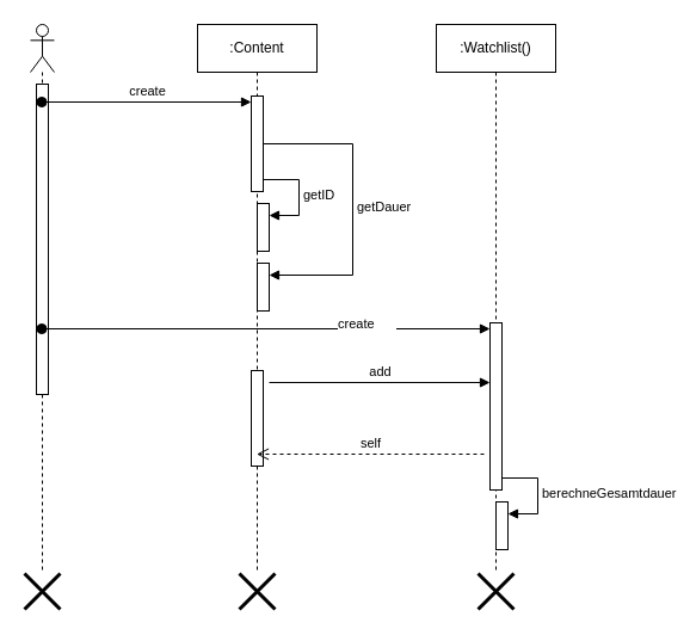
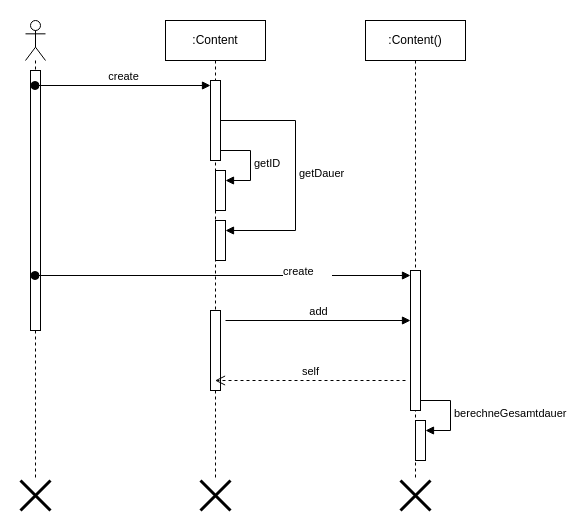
  <mxCell id="0" />
  <mxCell id="1" parent="0" />
  <mxCell id="2" value="" style="shape=umlLifeline;perimeter=lifelinePerimeter;whiteSpace=wrap;html=1;container=1;dropTarget=0;collapsible=0;recursiveResize=0;outlineConnect=0;portConstraint=eastwest;newEdgeStyle={&quot;curved&quot;:0,&quot;rounded&quot;:0};participant=umlActor;" vertex="1" parent="1"><mxGeometry x="25" y="20" width="20" height="460" as="geometry" /></mxCell>
  <mxCell id="3" value="" style="html=1;points=[[0,0,0,0,5],[0,1,0,0,-5],[1,0,0,0,5],[1,1,0,0,-5]];perimeter=orthogonalPerimeter;outlineConnect=0;targetShapes=umlLifeline;portConstraint=eastwest;newEdgeStyle={&quot;curved&quot;:0,&quot;rounded&quot;:0};" vertex="1" parent="2"><mxGeometry x="5" y="50" width="10" height="260" as="geometry" /></mxCell>
  <mxCell id="4" value=":Content" style="shape=umlLifeline;perimeter=lifelinePerimeter;whiteSpace=wrap;html=1;container=1;dropTarget=0;collapsible=0;recursiveResize=0;outlineConnect=0;portConstraint=eastwest;newEdgeStyle={&quot;curved&quot;:0,&quot;rounded&quot;:0};" vertex="1" parent="1"><mxGeometry x="165" y="20" width="100" height="460" as="geometry" /></mxCell>
  <mxCell id="5" value="" style="html=1;points=[[0,0,0,0,5],[0,1,0,0,-5],[1,0,0,0,5],[1,1,0,0,-5]];perimeter=orthogonalPerimeter;outlineConnect=0;targetShapes=umlLifeline;portConstraint=eastwest;newEdgeStyle={&quot;curved&quot;:0,&quot;rounded&quot;:0};" vertex="1" parent="4"><mxGeometry x="45" y="60" width="10" height="80" as="geometry" /></mxCell>
  <mxCell id="6" value="" style="html=1;points=[[0,0,0,0,5],[0,1,0,0,-5],[1,0,0,0,5],[1,1,0,0,-5]];perimeter=orthogonalPerimeter;outlineConnect=0;targetShapes=umlLifeline;portConstraint=eastwest;newEdgeStyle={&quot;curved&quot;:0,&quot;rounded&quot;:0};" vertex="1" parent="4"><mxGeometry x="50" y="150" width="10" height="40" as="geometry" /></mxCell>
  <mxCell id="7" value="getID" style="html=1;align=left;spacingLeft=2;endArrow=block;rounded=0;edgeStyle=orthogonalEdgeStyle;curved=0;rounded=0;" edge="1" target="6" parent="4"><mxGeometry x="0.012" relative="1" as="geometry"><mxPoint x="55" y="130" as="sourcePoint" /><Array as="points"><mxPoint x="85" y="160" /></Array><mxPoint as="offset" /></mxGeometry></mxCell>
  <mxCell id="8" value="" style="html=1;points=[[0,0,0,0,5],[0,1,0,0,-5],[1,0,0,0,5],[1,1,0,0,-5]];perimeter=orthogonalPerimeter;outlineConnect=0;targetShapes=umlLifeline;portConstraint=eastwest;newEdgeStyle={&quot;curved&quot;:0,&quot;rounded&quot;:0};" vertex="1" parent="4"><mxGeometry x="50" y="200" width="10" height="40" as="geometry" /></mxCell>
  <mxCell id="9" value="getDauer" style="html=1;align=left;spacingLeft=2;endArrow=block;rounded=0;edgeStyle=orthogonalEdgeStyle;curved=0;rounded=0;" edge="1" target="8" parent="4" source="10"><mxGeometry relative="1" as="geometry"><mxPoint x="55" y="180" as="sourcePoint" /><Array as="points"><mxPoint x="130" y="100" /><mxPoint x="130" y="210" /></Array></mxGeometry></mxCell>
  <mxCell id="10" value="" style="html=1;points=[[0,0,0,0,5],[0,1,0,0,-5],[1,0,0,0,5],[1,1,0,0,-5]];perimeter=orthogonalPerimeter;outlineConnect=0;targetShapes=umlLifeline;portConstraint=eastwest;newEdgeStyle={&quot;curved&quot;:0,&quot;rounded&quot;:0};" vertex="1" parent="4"><mxGeometry x="45" y="60" width="10" height="80" as="geometry" /></mxCell>
  <mxCell id="11" value="" style="html=1;points=[[0,0,0,0,5],[0,1,0,0,-5],[1,0,0,0,5],[1,1,0,0,-5]];perimeter=orthogonalPerimeter;outlineConnect=0;targetShapes=umlLifeline;portConstraint=eastwest;newEdgeStyle={&quot;curved&quot;:0,&quot;rounded&quot;:0};" vertex="1" parent="4"><mxGeometry x="45" y="290" width="10" height="80" as="geometry" /></mxCell>
- <mxCell id="12" value=":Watchlist()" style="shape=umlLifeline;whiteSpace=wrap;html=1;container=1;dropTarget=0;collapsible=0;recursiveResize=0;outlineConnect=0;portConstraint=eastwest;newEdgeStyle={&quot;curved&quot;:0,&quot;rounded&quot;:0};points=[[0,0,0,0,5],[0,1,0,0,-5],[1,0,0,0,5],[1,1,0,0,-5]];perimeter=rectanglePerimeter;targetShapes=umlLifeline;participant=label;" vertex="1" parent="1"><mxGeometry x="365" y="20" width="100" height="460" as="geometry" /></mxCell>
+ <mxCell id="12" value=":Content()" style="shape=umlLifeline;whiteSpace=wrap;html=1;container=1;dropTarget=0;collapsible=0;recursiveResize=0;outlineConnect=0;portConstraint=eastwest;newEdgeStyle={&quot;curved&quot;:0,&quot;rounded&quot;:0};points=[[0,0,0,0,5],[0,1,0,0,-5],[1,0,0,0,5],[1,1,0,0,-5]];perimeter=rectanglePerimeter;targetShapes=umlLifeline;participant=label;" vertex="1" parent="1"><mxGeometry x="365" y="20" width="100" height="460" as="geometry" /></mxCell>
  <mxCell id="13" value="" style="html=1;points=[[0,0,0,0,5],[0,1,0,0,-5],[1,0,0,0,5],[1,1,0,0,-5]];perimeter=orthogonalPerimeter;outlineConnect=0;targetShapes=umlLifeline;portConstraint=eastwest;newEdgeStyle={&quot;curved&quot;:0,&quot;rounded&quot;:0};" vertex="1" parent="12"><mxGeometry x="45" y="250" width="10" height="140" as="geometry" /></mxCell>
  <mxCell id="14" value="" style="html=1;points=[[0,0,0,0,5],[0,1,0,0,-5],[1,0,0,0,5],[1,1,0,0,-5]];perimeter=orthogonalPerimeter;outlineConnect=0;targetShapes=umlLifeline;portConstraint=eastwest;newEdgeStyle={&quot;curved&quot;:0,&quot;rounded&quot;:0};" vertex="1" parent="12"><mxGeometry x="50" y="400" width="10" height="40" as="geometry" /></mxCell>
  <mxCell id="15" value="berechneGesamtdauer&lt;span style=&quot;white-space: pre;&quot;&gt;&#09;&lt;/span&gt;" style="html=1;align=left;spacingLeft=2;endArrow=block;rounded=0;edgeStyle=orthogonalEdgeStyle;curved=0;rounded=0;" edge="1" target="14" parent="12"><mxGeometry relative="1" as="geometry"><mxPoint x="55" y="380" as="sourcePoint" /><Array as="points"><mxPoint x="85" y="410" /></Array></mxGeometry></mxCell>
  <mxCell id="16" value="create" style="html=1;verticalAlign=bottom;startArrow=oval;endArrow=block;startSize=8;curved=0;rounded=0;entryX=0;entryY=0;entryDx=0;entryDy=5;" edge="1" target="10" parent="1" source="2"><mxGeometry relative="1" as="geometry"><mxPoint x="140" y="85" as="sourcePoint" /></mxGeometry></mxCell>
  <mxCell id="17" value="create&lt;span style=&quot;white-space: pre;&quot;&gt;&#09;&lt;/span&gt;" style="html=1;verticalAlign=bottom;startArrow=oval;endArrow=block;startSize=8;curved=0;rounded=0;entryX=0;entryY=0;entryDx=0;entryDy=5;" edge="1" target="13" parent="1" source="2"><mxGeometry x="0.441" y="-5" relative="1" as="geometry"><mxPoint x="340" y="275" as="sourcePoint" /><mxPoint x="1" as="offset" /></mxGeometry></mxCell>
  <mxCell id="18" value="add" style="html=1;verticalAlign=bottom;endArrow=block;curved=0;rounded=0;" edge="1" parent="1" target="13"><mxGeometry width="80" relative="1" as="geometry"><mxPoint x="225" y="320" as="sourcePoint" /><mxPoint x="305" y="320" as="targetPoint" /></mxGeometry></mxCell>
  <mxCell id="19" value="self" style="html=1;verticalAlign=bottom;endArrow=open;dashed=1;endSize=8;curved=0;rounded=0;" edge="1" parent="1" target="4"><mxGeometry relative="1" as="geometry"><mxPoint x="405" y="380" as="sourcePoint" /><mxPoint x="325" y="380" as="targetPoint" /></mxGeometry></mxCell>
  <mxCell id="20" value="" style="shape=umlDestroy;whiteSpace=wrap;html=1;strokeWidth=3;targetShapes=umlLifeline;" vertex="1" parent="1"><mxGeometry x="20" y="480" width="30" height="30" as="geometry" /></mxCell>
  <mxCell id="21" value="" style="shape=umlDestroy;whiteSpace=wrap;html=1;strokeWidth=3;targetShapes=umlLifeline;" vertex="1" parent="1"><mxGeometry x="200" y="480" width="30" height="30" as="geometry" /></mxCell>
  <mxCell id="22" value="" style="shape=umlDestroy;whiteSpace=wrap;html=1;strokeWidth=3;targetShapes=umlLifeline;" vertex="1" parent="1"><mxGeometry x="400" y="480" width="30" height="30" as="geometry" /></mxCell>
